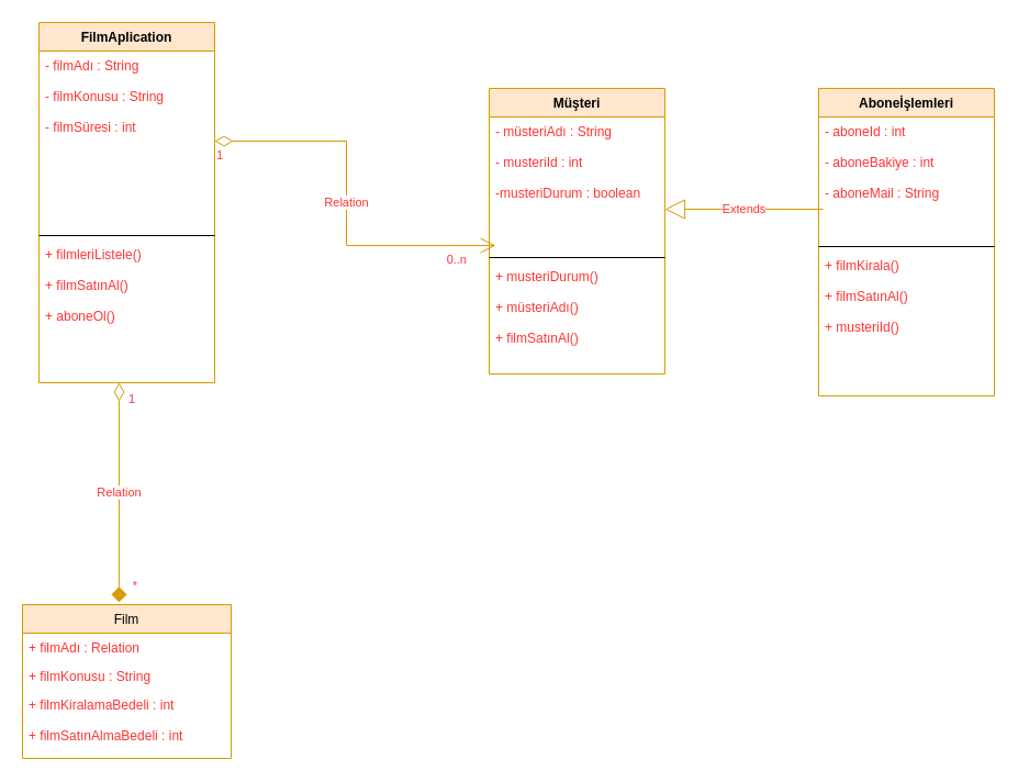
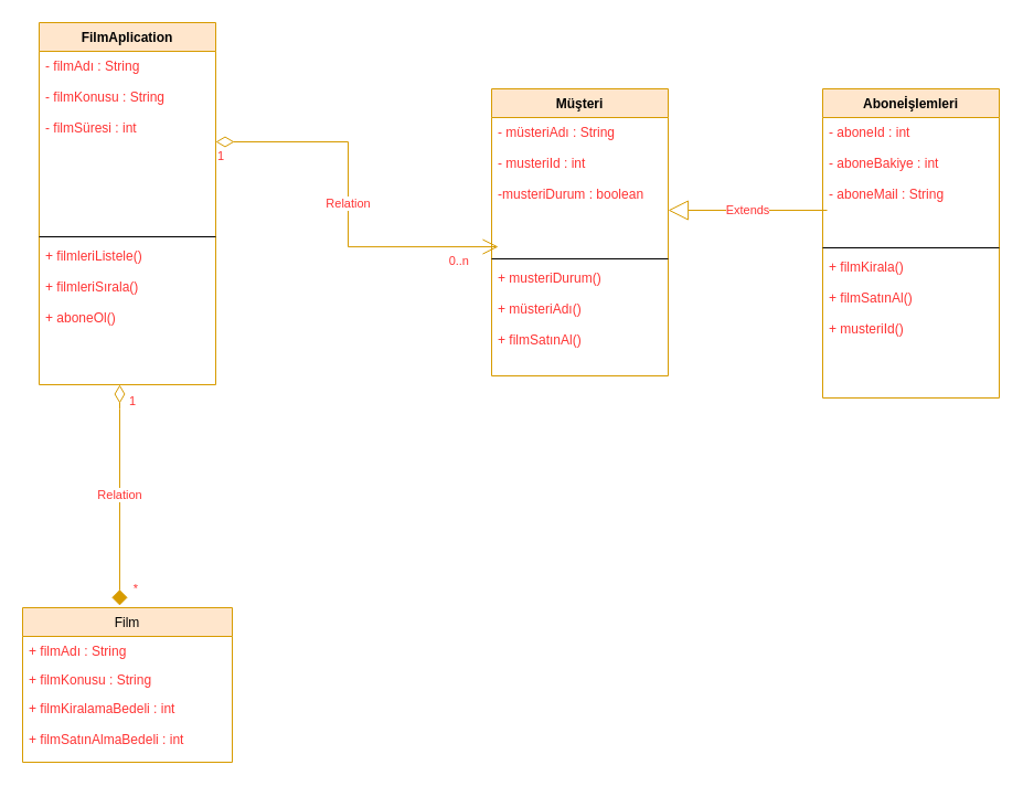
  <mxCell id="0" />
  <mxCell id="1" parent="0" />
  <mxCell id="2" value="FilmAplication" style="swimlane;fontStyle=1;align=center;verticalAlign=top;childLayout=stackLayout;horizontal=1;startSize=26;horizontalStack=0;resizeParent=1;resizeParentMax=0;resizeLast=0;collapsible=1;marginBottom=0;fillColor=#ffe6cc;strokeColor=#d79b00;" parent="1" vertex="1"><mxGeometry x="35" y="20" width="160" height="328" as="geometry" /></mxCell>
  <mxCell id="3" value="- filmAdı : String&#10;&#10;- filmKonusu : String&#10;&#10;- filmSüresi : int&#10;&#10;&#10;" style="text;strokeColor=none;fillColor=none;align=left;verticalAlign=top;spacingLeft=4;spacingRight=4;overflow=hidden;rotatable=0;points=[[0,0.5],[1,0.5]];portConstraint=eastwest;fontColor=#FF3333;" parent="2" vertex="1"><mxGeometry y="26" width="160" height="164" as="geometry" /></mxCell>
  <mxCell id="4" value="" style="line;strokeWidth=1;fillColor=none;align=left;verticalAlign=middle;spacingTop=-1;spacingLeft=3;spacingRight=3;rotatable=0;labelPosition=right;points=[];portConstraint=eastwest;" parent="2" vertex="1"><mxGeometry y="190" width="160" height="8" as="geometry" /></mxCell>
- <mxCell id="5" value="+ filmleriListele()&#10;&#10;+ filmSatınAl()&#10;&#10;+ aboneOl()&#10;&#10;" style="text;strokeColor=none;fillColor=none;align=left;verticalAlign=top;spacingLeft=4;spacingRight=4;overflow=hidden;rotatable=0;points=[[0,0.5],[1,0.5]];portConstraint=eastwest;fontColor=#FF3333;" parent="2" vertex="1"><mxGeometry y="198" width="160" height="130" as="geometry" /></mxCell>
+ <mxCell id="5" value="+ filmleriListele()&#10;&#10;+ filmleriSırala()&#10;&#10;+ aboneOl()&#10;&#10;" style="text;strokeColor=none;fillColor=none;align=left;verticalAlign=top;spacingLeft=4;spacingRight=4;overflow=hidden;rotatable=0;points=[[0,0.5],[1,0.5]];portConstraint=eastwest;fontColor=#FF3333;" parent="2" vertex="1"><mxGeometry y="198" width="160" height="130" as="geometry" /></mxCell>
  <mxCell id="6" value="Müşteri" style="swimlane;fontStyle=1;align=center;verticalAlign=top;childLayout=stackLayout;horizontal=1;startSize=26;horizontalStack=0;resizeParent=1;resizeParentMax=0;resizeLast=0;collapsible=1;marginBottom=0;fillColor=#ffe6cc;strokeColor=#d79b00;" parent="1" vertex="1"><mxGeometry x="445" y="80" width="160" height="260" as="geometry" /></mxCell>
  <mxCell id="7" value="- müsteriAdı : String&#10;&#10;- musteriId : int&#10;&#10;-musteriDurum : boolean" style="text;strokeColor=none;fillColor=none;align=left;verticalAlign=top;spacingLeft=4;spacingRight=4;overflow=hidden;rotatable=0;points=[[0,0.5],[1,0.5]];portConstraint=eastwest;fontColor=#FF3333;" parent="6" vertex="1"><mxGeometry y="26" width="160" height="124" as="geometry" /></mxCell>
  <mxCell id="8" value="" style="line;strokeWidth=1;fillColor=none;align=left;verticalAlign=middle;spacingTop=-1;spacingLeft=3;spacingRight=3;rotatable=0;labelPosition=right;points=[];portConstraint=eastwest;" parent="6" vertex="1"><mxGeometry y="150" width="160" height="8" as="geometry" /></mxCell>
  <mxCell id="9" value="+ musteriDurum()&#10;&#10;+ müsteriAdı()&#10;&#10;+ filmSatınAl()" style="text;strokeColor=none;fillColor=none;align=left;verticalAlign=top;spacingLeft=4;spacingRight=4;overflow=hidden;rotatable=0;points=[[0,0.5],[1,0.5]];portConstraint=eastwest;fontColor=#FF3333;" parent="6" vertex="1"><mxGeometry y="158" width="160" height="102" as="geometry" /></mxCell>
  <mxCell id="10" value="Relation" style="endArrow=open;html=1;endSize=12;startArrow=diamondThin;startSize=14;startFill=0;edgeStyle=orthogonalEdgeStyle;rounded=0;entryX=0.038;entryY=0.944;entryDx=0;entryDy=0;entryPerimeter=0;fillColor=#ffe6cc;strokeColor=#d79b00;fontColor=#FF3333;" edge="1" parent="1" source="3" target="7"><mxGeometry relative="1" as="geometry"><mxPoint x="275" y="130" as="sourcePoint" /><mxPoint x="435" y="130" as="targetPoint" /><Array as="points"><mxPoint x="315" y="128" /><mxPoint x="315" y="223" /></Array></mxGeometry></mxCell>
  <mxCell id="11" value="1" style="edgeLabel;resizable=0;html=1;align=left;verticalAlign=top;fontColor=#FF3333;" connectable="0" vertex="1" parent="10"><mxGeometry x="-1" relative="1" as="geometry" /></mxCell>
  <mxCell id="12" value="0..n" style="edgeLabel;resizable=0;html=1;align=right;verticalAlign=top;fontColor=#FF3333;" connectable="0" vertex="1" parent="10"><mxGeometry x="1" relative="1" as="geometry"><mxPoint x="-26" as="offset" /></mxGeometry></mxCell>
  <mxCell id="13" value="Aboneİşlemleri" style="swimlane;fontStyle=1;align=center;verticalAlign=top;childLayout=stackLayout;horizontal=1;startSize=26;horizontalStack=0;resizeParent=1;resizeParentMax=0;resizeLast=0;collapsible=1;marginBottom=0;fillColor=#ffe6cc;strokeColor=#d79b00;" vertex="1" parent="1"><mxGeometry x="745" y="80" width="160" height="280" as="geometry" /></mxCell>
  <mxCell id="14" value="- aboneId : int&#10;&#10;- aboneBakiye : int&#10;&#10;- aboneMail : String&#10;&#10;" style="text;strokeColor=none;fillColor=none;align=left;verticalAlign=top;spacingLeft=4;spacingRight=4;overflow=hidden;rotatable=0;points=[[0,0.5],[1,0.5]];portConstraint=eastwest;fontColor=#FF3333;" vertex="1" parent="13"><mxGeometry y="26" width="160" height="114" as="geometry" /></mxCell>
  <mxCell id="15" value="" style="line;strokeWidth=1;fillColor=none;align=left;verticalAlign=middle;spacingTop=-1;spacingLeft=3;spacingRight=3;rotatable=0;labelPosition=right;points=[];portConstraint=eastwest;" vertex="1" parent="13"><mxGeometry y="140" width="160" height="8" as="geometry" /></mxCell>
  <mxCell id="16" value="+ filmKirala()&#10;&#10;+ filmSatınAl()&#10;&#10;+ musteriId()" style="text;strokeColor=none;fillColor=none;align=left;verticalAlign=top;spacingLeft=4;spacingRight=4;overflow=hidden;rotatable=0;points=[[0,0.5],[1,0.5]];portConstraint=eastwest;fontColor=#FF3333;" vertex="1" parent="13"><mxGeometry y="148" width="160" height="132" as="geometry" /></mxCell>
  <mxCell id="17" value="Extends" style="endArrow=block;endSize=16;endFill=0;html=1;rounded=0;entryX=0.025;entryY=0.737;entryDx=0;entryDy=0;entryPerimeter=0;exitX=0.025;exitY=0.737;exitDx=0;exitDy=0;exitPerimeter=0;fillColor=#ffe6cc;strokeColor=#d79b00;fontColor=#FF3333;" edge="1" parent="13" source="14"><mxGeometry width="160" relative="1" as="geometry"><mxPoint x="-10" y="110" as="sourcePoint" /><mxPoint x="-140" y="110" as="targetPoint" /></mxGeometry></mxCell>
  <mxCell id="18" value="Film" style="swimlane;fontStyle=0;childLayout=stackLayout;horizontal=1;startSize=26;fillColor=#ffe6cc;horizontalStack=0;resizeParent=1;resizeParentMax=0;resizeLast=0;collapsible=1;marginBottom=0;strokeColor=#d79b00;" vertex="1" parent="1"><mxGeometry x="20" y="550" width="190" height="140" as="geometry" /></mxCell>
- <mxCell id="19" value="+ filmAdı : Relation" style="text;strokeColor=none;fillColor=none;align=left;verticalAlign=top;spacingLeft=4;spacingRight=4;overflow=hidden;rotatable=0;points=[[0,0.5],[1,0.5]];portConstraint=eastwest;fontColor=#FF3333;" vertex="1" parent="18"><mxGeometry y="26" width="190" height="26" as="geometry" /></mxCell>
+ <mxCell id="19" value="+ filmAdı : String" style="text;strokeColor=none;fillColor=none;align=left;verticalAlign=top;spacingLeft=4;spacingRight=4;overflow=hidden;rotatable=0;points=[[0,0.5],[1,0.5]];portConstraint=eastwest;fontColor=#FF3333;" vertex="1" parent="18"><mxGeometry y="26" width="190" height="26" as="geometry" /></mxCell>
  <mxCell id="20" value="+ filmKonusu : String" style="text;strokeColor=none;fillColor=none;align=left;verticalAlign=top;spacingLeft=4;spacingRight=4;overflow=hidden;rotatable=0;points=[[0,0.5],[1,0.5]];portConstraint=eastwest;fontColor=#FF3333;" vertex="1" parent="18"><mxGeometry y="52" width="190" height="26" as="geometry" /></mxCell>
  <mxCell id="21" value="+ filmKiralamaBedeli : int&#10;&#10;+ filmSatınAlmaBedeli : int" style="text;strokeColor=none;fillColor=none;align=left;verticalAlign=top;spacingLeft=4;spacingRight=4;overflow=hidden;rotatable=0;points=[[0,0.5],[1,0.5]];portConstraint=eastwest;fontColor=#FF3333;" vertex="1" parent="18"><mxGeometry y="78" width="190" height="62" as="geometry" /></mxCell>
  <mxCell id="22" value="Relation" style="endArrow=diamond;html=1;endSize=12;startArrow=diamondThin;startSize=14;startFill=0;edgeStyle=orthogonalEdgeStyle;rounded=0;fontColor=#FF3333;entryX=0.463;entryY=-0.014;entryDx=0;entryDy=0;entryPerimeter=0;fillColor=#ffe6cc;strokeColor=#d79b00;" edge="1" parent="1" source="5" target="18"><mxGeometry relative="1" as="geometry"><mxPoint x="165" y="300" as="sourcePoint" /><mxPoint x="325" y="300" as="targetPoint" /><Array as="points"><mxPoint x="108" y="370" /><mxPoint x="108" y="370" /></Array></mxGeometry></mxCell>
  <mxCell id="23" value="1" style="edgeLabel;resizable=0;html=1;align=left;verticalAlign=top;fontColor=#FF3333;" connectable="0" vertex="1" parent="22"><mxGeometry x="-1" relative="1" as="geometry"><mxPoint x="7" y="2" as="offset" /></mxGeometry></mxCell>
  <mxCell id="24" value="*" style="edgeLabel;resizable=0;html=1;align=right;verticalAlign=top;fontColor=#FF3333;" connectable="0" vertex="1" parent="22"><mxGeometry x="1" relative="1" as="geometry"><mxPoint x="17" y="-28" as="offset" /></mxGeometry></mxCell>
